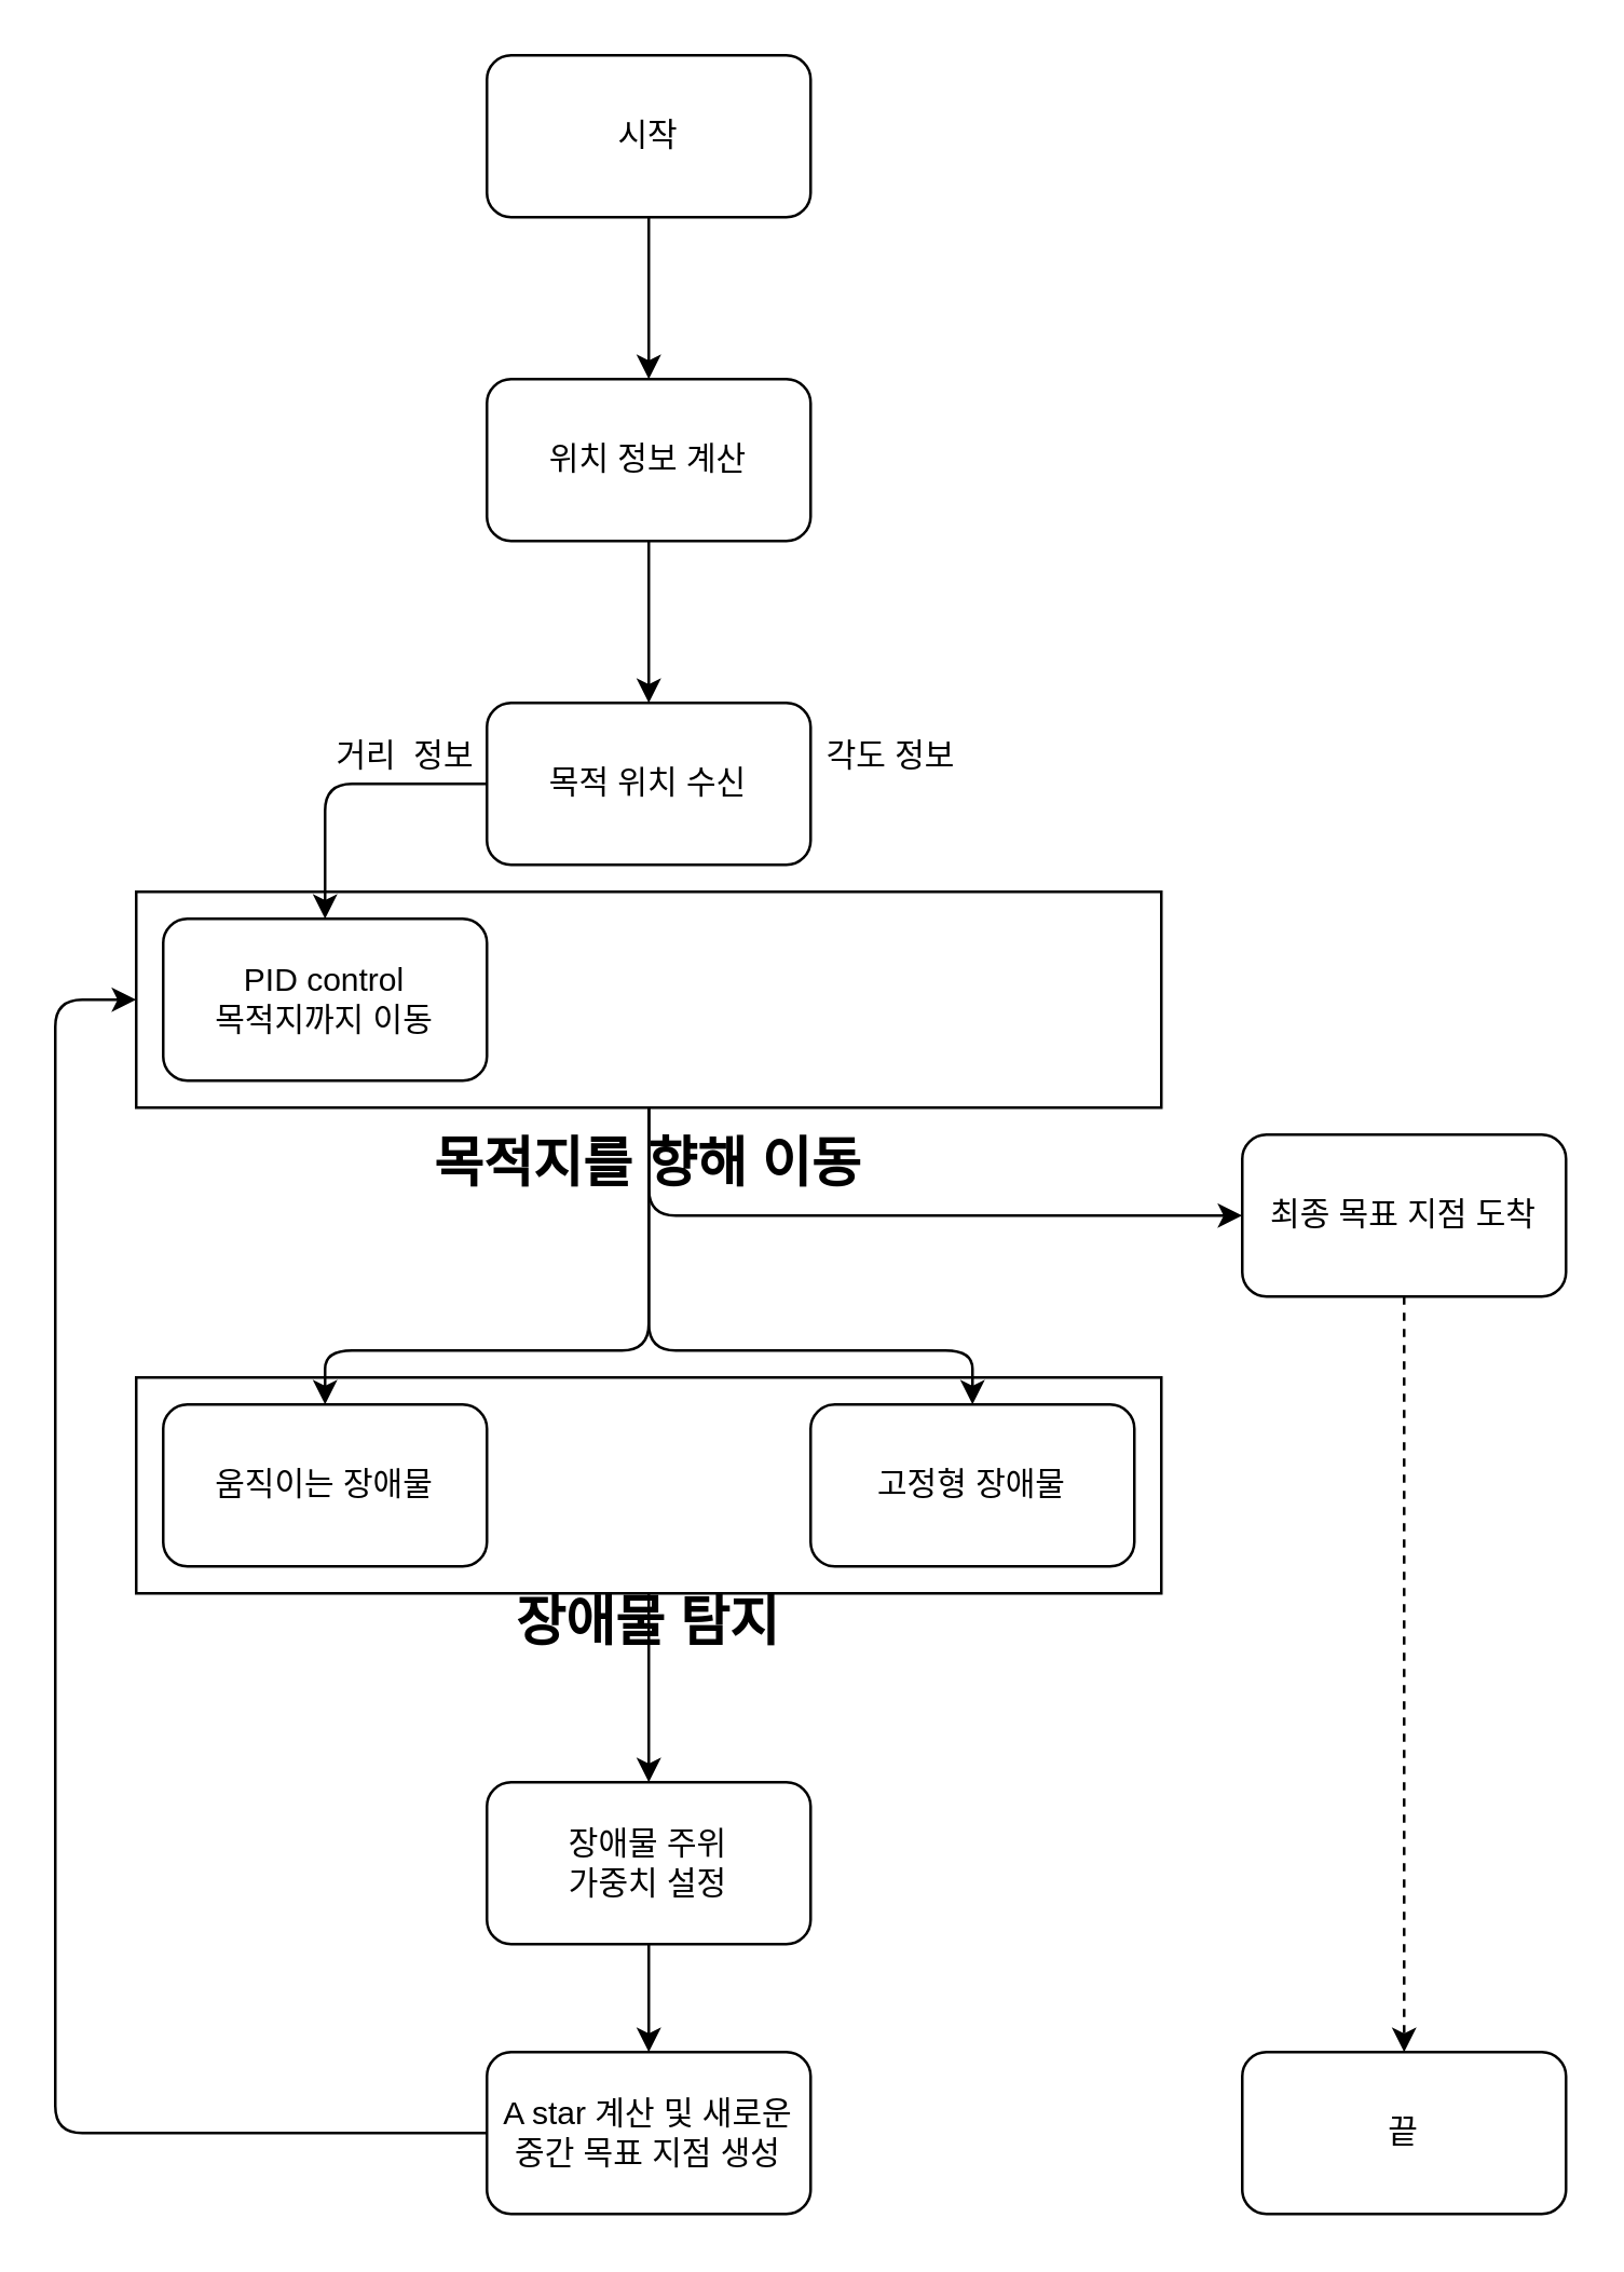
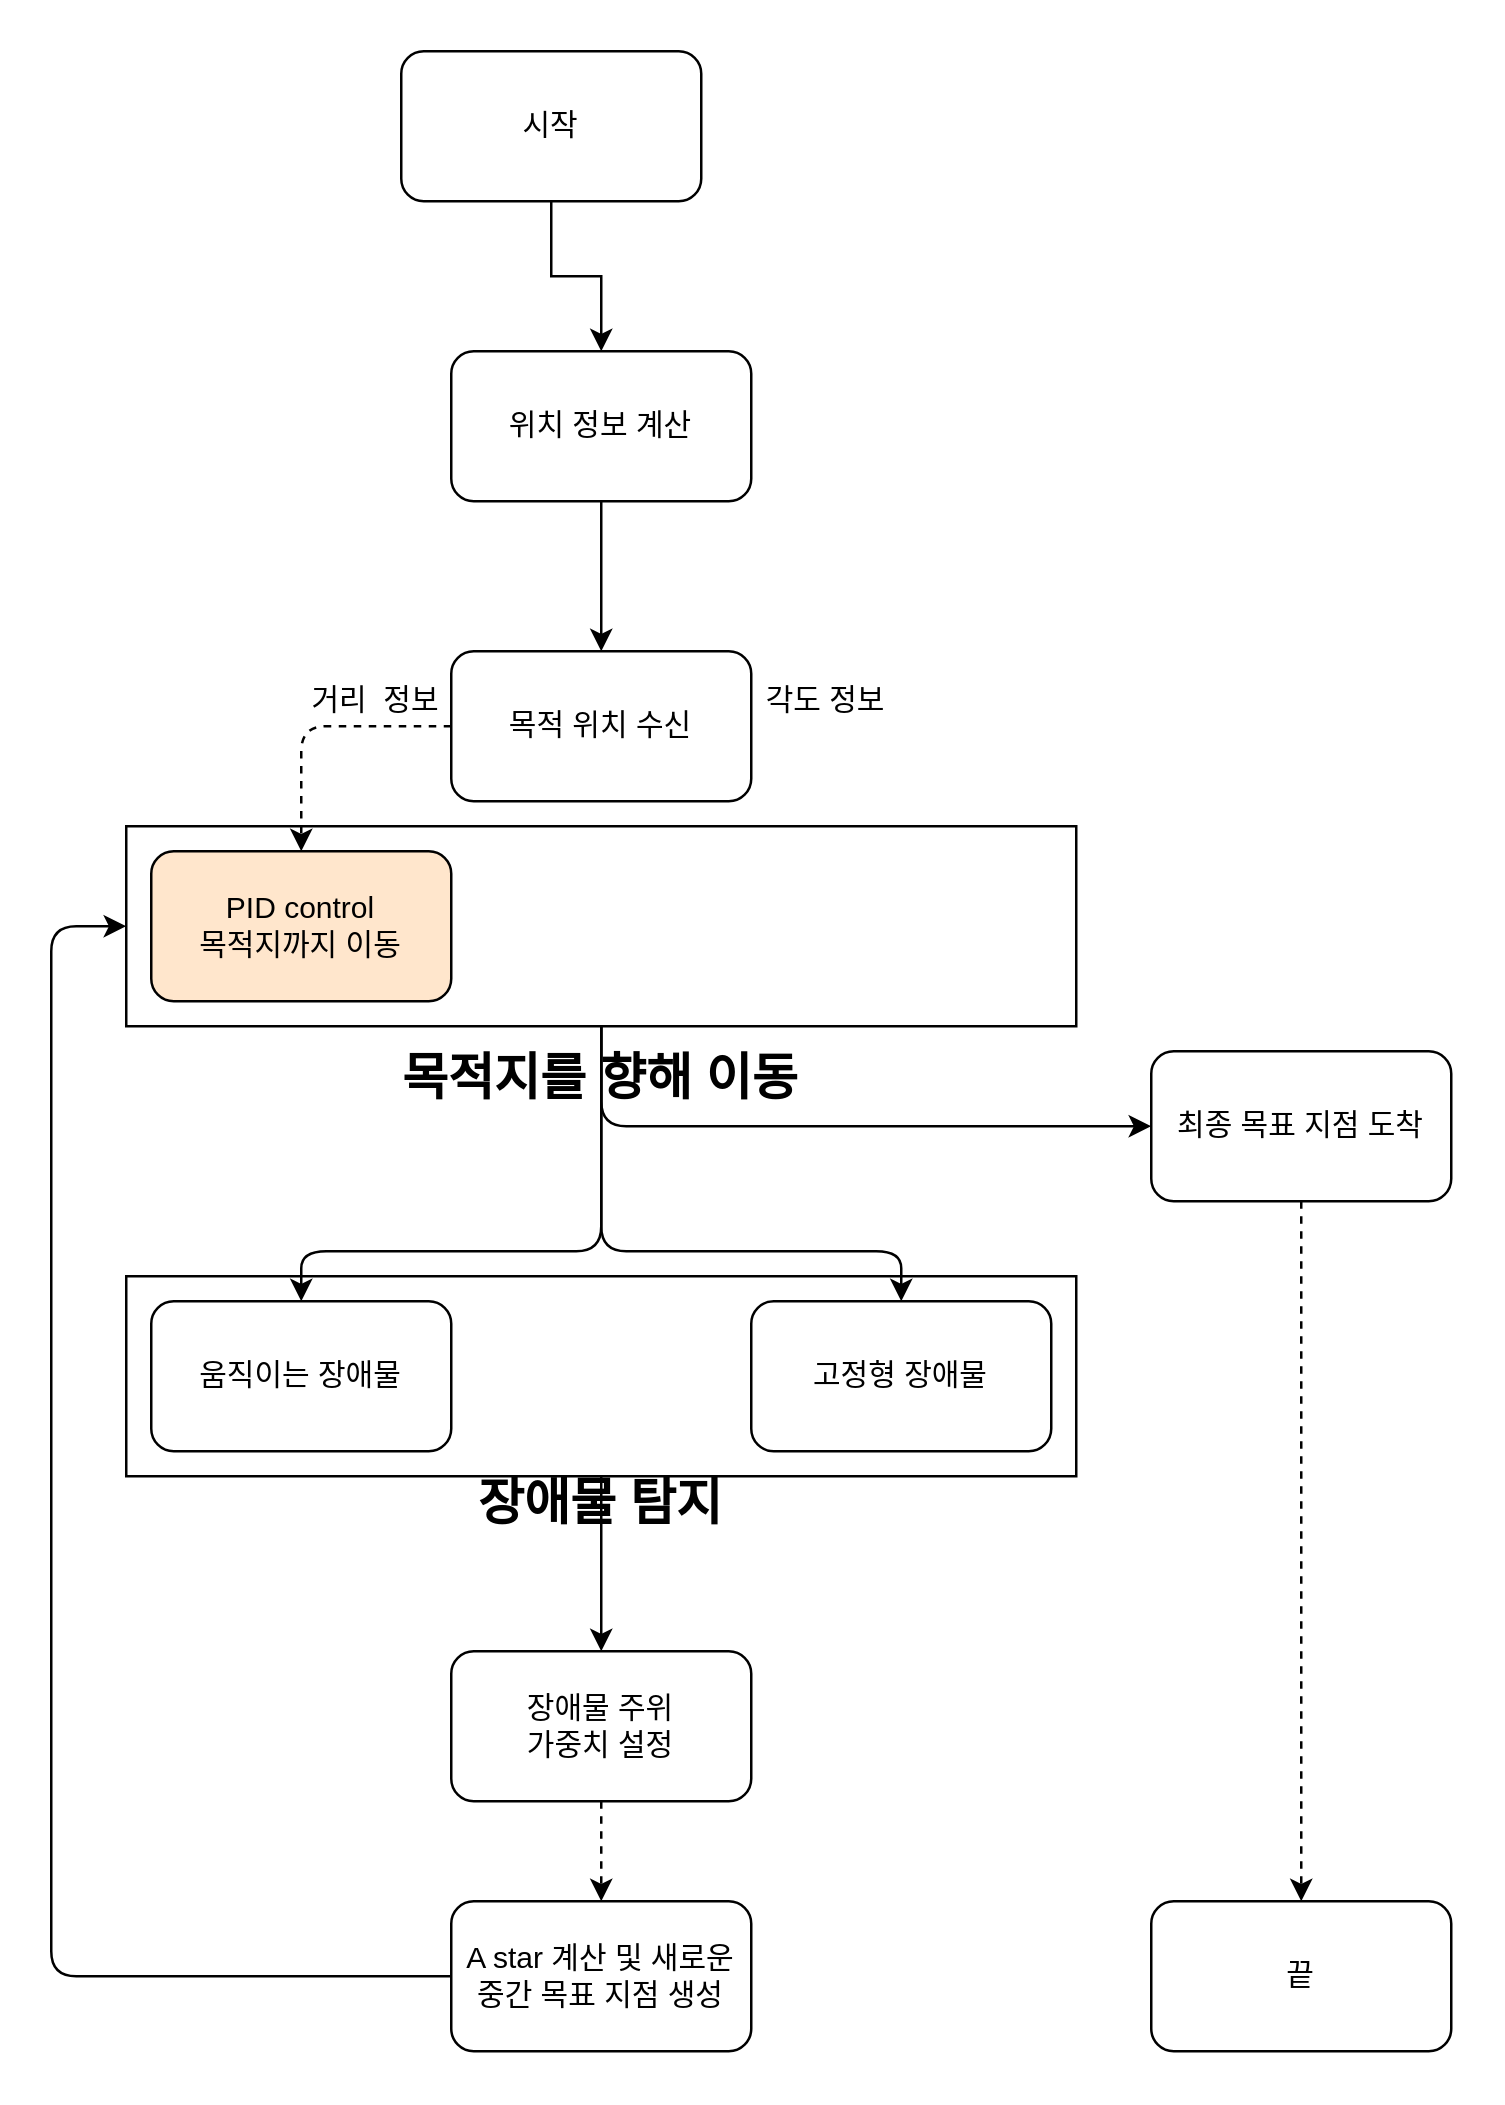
  <mxCell id="0" />
  <mxCell id="1" parent="0" />
  <mxCell id="2" value="" style="edgeStyle=orthogonalEdgeStyle;rounded=0;orthogonalLoop=1;jettySize=auto;html=1;" edge="1" parent="1" source="3" target="5"><mxGeometry relative="1" as="geometry" /></mxCell>
- <mxCell id="3" value="시작" style="rounded=1;whiteSpace=wrap;html=1;" vertex="1" parent="1"><mxGeometry x="180" y="20" width="120" height="60" as="geometry" /></mxCell>
+ <mxCell id="3" value="시작" style="rounded=1;whiteSpace=wrap;html=1;" vertex="1" parent="1"><mxGeometry x="160" y="20" width="120" height="60" as="geometry" /></mxCell>
  <mxCell id="4" value="" style="edgeStyle=orthogonalEdgeStyle;rounded=0;orthogonalLoop=1;jettySize=auto;html=1;" edge="1" parent="1" source="5" target="6"><mxGeometry relative="1" as="geometry" /></mxCell>
  <mxCell id="5" value="위치 정보 계산" style="rounded=1;whiteSpace=wrap;html=1;" vertex="1" parent="1"><mxGeometry x="180" y="140" width="120" height="60" as="geometry" /></mxCell>
  <mxCell id="6" value="목적 위치 수신" style="rounded=1;whiteSpace=wrap;html=1;" vertex="1" parent="1"><mxGeometry x="180" y="260" width="120" height="60" as="geometry" /></mxCell>
- <mxCell id="7" value="PID control&lt;br&gt;목적지까지 이동" style="rounded=1;whiteSpace=wrap;html=1;" vertex="1" parent="1"><mxGeometry x="60" y="340" width="120" height="60" as="geometry" /></mxCell>
- <mxCell id="8" value="" style="endArrow=classic;html=1;exitX=0;exitY=0.5;exitDx=0;exitDy=0;entryX=0.5;entryY=0;entryDx=0;entryDy=0;" edge="1" parent="1" source="6" target="7"><mxGeometry width="50" height="50" relative="1" as="geometry"><mxPoint x="200" y="370" as="sourcePoint" /><mxPoint x="250" y="320" as="targetPoint" /><Array as="points"><mxPoint x="120" y="290" /></Array></mxGeometry></mxCell>
+ <mxCell id="7" value="PID control&lt;br&gt;목적지까지 이동" style="rounded=1;whiteSpace=wrap;html=1;fillColor=#ffe6cc;" vertex="1" parent="1"><mxGeometry x="60" y="340" width="120" height="60" as="geometry" /></mxCell>
+ <mxCell id="8" value="" style="endArrow=classic;html=1;exitX=0;exitY=0.5;exitDx=0;exitDy=0;entryX=0.5;entryY=0;entryDx=0;entryDy=0;dashed=1;" edge="1" parent="1" source="6" target="7"><mxGeometry width="50" height="50" relative="1" as="geometry"><mxPoint x="200" y="370" as="sourcePoint" /><mxPoint x="250" y="320" as="targetPoint" /><Array as="points"><mxPoint x="120" y="290" /></Array></mxGeometry></mxCell>
  <mxCell id="9" value="거리&amp;nbsp; 정보" style="text;html=1;strokeColor=none;fillColor=none;align=center;verticalAlign=middle;whiteSpace=wrap;rounded=0;" vertex="1" parent="1"><mxGeometry x="120" y="270" width="60" height="20" as="geometry" /></mxCell>
  <mxCell id="10" value="각도 정보" style="text;html=1;strokeColor=none;fillColor=none;align=center;verticalAlign=middle;whiteSpace=wrap;rounded=0;" vertex="1" parent="1"><mxGeometry x="300" y="270" width="60" height="20" as="geometry" /></mxCell>
  <mxCell id="11" value="" style="rounded=0;whiteSpace=wrap;html=1;fillColor=none;" vertex="1" parent="1"><mxGeometry x="50" y="330" width="380" height="80" as="geometry" /></mxCell>
  <mxCell id="12" value="&lt;font style=&quot;font-size: 20px&quot;&gt;&lt;b&gt;목적지를 향해 이동&lt;/b&gt;&lt;/font&gt;" style="text;html=1;strokeColor=none;fillColor=none;align=center;verticalAlign=middle;whiteSpace=wrap;rounded=0;" vertex="1" parent="1"><mxGeometry x="151" y="420" width="178" height="20" as="geometry" /></mxCell>
  <mxCell id="13" value="움직이는 장애물" style="rounded=1;whiteSpace=wrap;html=1;fillColor=none;" vertex="1" parent="1"><mxGeometry x="60" y="520" width="120" height="60" as="geometry" /></mxCell>
  <mxCell id="14" value="고정형 장애물" style="rounded=1;whiteSpace=wrap;html=1;fillColor=none;" vertex="1" parent="1"><mxGeometry x="300" y="520" width="120" height="60" as="geometry" /></mxCell>
  <mxCell id="15" value="" style="endArrow=classic;html=1;entryX=0.5;entryY=0;entryDx=0;entryDy=0;" edge="1" parent="1" target="13"><mxGeometry width="50" height="50" relative="1" as="geometry"><mxPoint x="240" y="410" as="sourcePoint" /><mxPoint x="250" y="610" as="targetPoint" /><Array as="points"><mxPoint x="240" y="500" /><mxPoint x="120" y="500" /></Array></mxGeometry></mxCell>
  <mxCell id="16" value="" style="endArrow=classic;html=1;entryX=0.5;entryY=0;entryDx=0;entryDy=0;exitX=0.5;exitY=1;exitDx=0;exitDy=0;" edge="1" parent="1" source="11" target="14"><mxGeometry width="50" height="50" relative="1" as="geometry"><mxPoint x="240" y="450" as="sourcePoint" /><mxPoint x="250" y="610" as="targetPoint" /><Array as="points"><mxPoint x="240" y="500" /><mxPoint x="360" y="500" /></Array></mxGeometry></mxCell>
  <mxCell id="17" value="" style="edgeStyle=orthogonalEdgeStyle;rounded=0;orthogonalLoop=1;jettySize=auto;html=1;" edge="1" parent="1" source="18" target="20"><mxGeometry relative="1" as="geometry" /></mxCell>
  <mxCell id="18" value="" style="rounded=0;whiteSpace=wrap;html=1;fillColor=none;" vertex="1" parent="1"><mxGeometry x="50" y="510" width="380" height="80" as="geometry" /></mxCell>
- <mxCell id="19" value="" style="edgeStyle=orthogonalEdgeStyle;rounded=0;orthogonalLoop=1;jettySize=auto;html=1;" edge="1" parent="1" source="20" target="21"><mxGeometry relative="1" as="geometry" /></mxCell>
+ <mxCell id="19" value="" style="edgeStyle=orthogonalEdgeStyle;rounded=0;orthogonalLoop=1;jettySize=auto;html=1;dashed=1;" edge="1" parent="1" source="20" target="21"><mxGeometry relative="1" as="geometry" /></mxCell>
  <mxCell id="20" value="장애물 주위&lt;br&gt;가중치 설정" style="rounded=1;whiteSpace=wrap;html=1;fillColor=none;" vertex="1" parent="1"><mxGeometry x="180" y="660" width="120" height="60" as="geometry" /></mxCell>
  <mxCell id="21" value="A star 계산 및 새로운 중간 목표 지점 생성" style="rounded=1;whiteSpace=wrap;html=1;fillColor=none;" vertex="1" parent="1"><mxGeometry x="180" y="760" width="120" height="60" as="geometry" /></mxCell>
  <mxCell id="22" value="" style="endArrow=classic;html=1;exitX=0;exitY=0.5;exitDx=0;exitDy=0;entryX=0;entryY=0.5;entryDx=0;entryDy=0;" edge="1" parent="1" source="21" target="11"><mxGeometry width="50" height="50" relative="1" as="geometry"><mxPoint x="200" y="620" as="sourcePoint" /><mxPoint x="250" y="570" as="targetPoint" /><Array as="points"><mxPoint x="20" y="790" /><mxPoint x="20" y="370" /></Array></mxGeometry></mxCell>
  <mxCell id="23" value="" style="endArrow=classic;html=1;" edge="1" parent="1"><mxGeometry width="50" height="50" relative="1" as="geometry"><mxPoint x="240" y="410" as="sourcePoint" /><mxPoint x="460" y="450" as="targetPoint" /><Array as="points"><mxPoint x="240" y="450" /></Array></mxGeometry></mxCell>
  <mxCell id="24" style="edgeStyle=orthogonalEdgeStyle;rounded=0;orthogonalLoop=1;jettySize=auto;html=1;entryX=0.5;entryY=0;entryDx=0;entryDy=0;dashed=1;" edge="1" parent="1" source="25" target="26"><mxGeometry relative="1" as="geometry" /></mxCell>
  <mxCell id="25" value="최종 목표 지점 도착" style="rounded=1;whiteSpace=wrap;html=1;" vertex="1" parent="1"><mxGeometry x="460" y="420" width="120" height="60" as="geometry" /></mxCell>
  <mxCell id="26" value="끝" style="rounded=1;whiteSpace=wrap;html=1;" vertex="1" parent="1"><mxGeometry x="460" y="760" width="120" height="60" as="geometry" /></mxCell>
  <mxCell id="27" value="&lt;font style=&quot;font-size: 20px&quot;&gt;&lt;b&gt;장애물 탐지&lt;/b&gt;&lt;/font&gt;" style="text;html=1;strokeColor=none;fillColor=none;align=center;verticalAlign=middle;whiteSpace=wrap;rounded=0;" vertex="1" parent="1"><mxGeometry x="151" y="590" width="178" height="20" as="geometry" /></mxCell>
